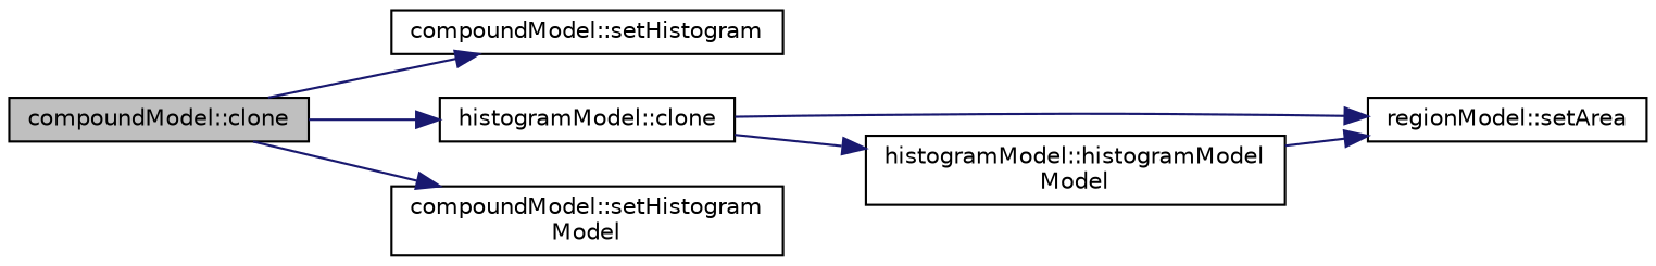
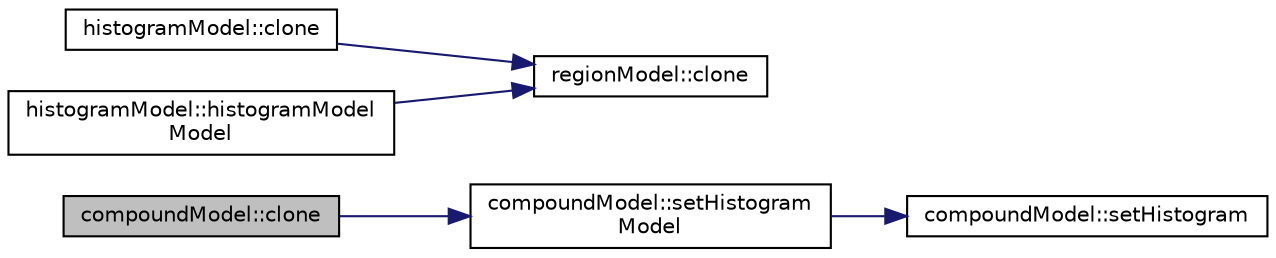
  digraph {
    fontname="DejaVu Sans"
    rankdir=LR
    node [color=black fillcolor=white fontname="DejaVu Sans" fontsize=10 shape=record style=filled]
    edge [color=midnightblue fontname="DejaVu Sans" fontsize=10 labelfontname=Helvetica labelfontsize=10 style=solid]
    n1 [fillcolor=grey75 fontcolor=black height=0.2 label="compoundModel::clone" width=0.4]
    n2 [height=0.2 label="compoundModel::setHistogram" width=0.4]
    n3 [height=0.2 label="histogramModel::clone" width=0.4]
    n4 [height=0.2 label="compoundModel::setHistogram\lModel" width=0.4]
-   n5 [height=0.2 label="regionModel::setArea" width=0.4]
+   n5 [height=0.2 label="regionModel::clone" width=0.4]
    n6 [height=0.2 label="histogramModel::histogramModel\lModel" width=0.4]
-   n1 -> n2
-   n1 -> n3
+   n4 -> n2
    n1 -> n4
    n3 -> n5
-   n3 -> n6
    n6 -> n5
  }
